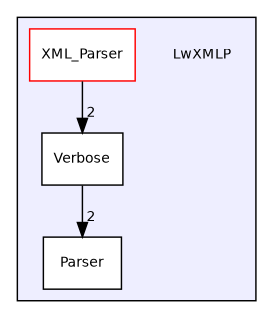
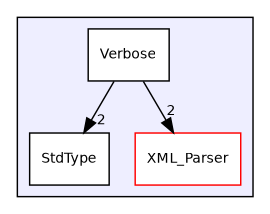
  digraph {
    compound=true
    node [fontname=Helvetica fontsize=10 shape=box color=black fillcolor=white style=filled]
    edge [headlabel=2 labeldistance=1.5 labelfontname=Helvetica labelfontsize=10]
-   n1 [label=LwXMLP shape=plaintext color="" fillcolor="" style=""]
-   n2 [label=Parser]
+   n2 [label=StdType]
    n3 [label=Verbose]
    n4 [color=red label=XML_Parser]
    subgraph cluster_1 {
      bgcolor="#eeeeff"
      pencolor=black
-     n1
      n2
      n3
      n4
    }
    n3 -> n2
-   n4 -> n3
+   n3 -> n4
  }
